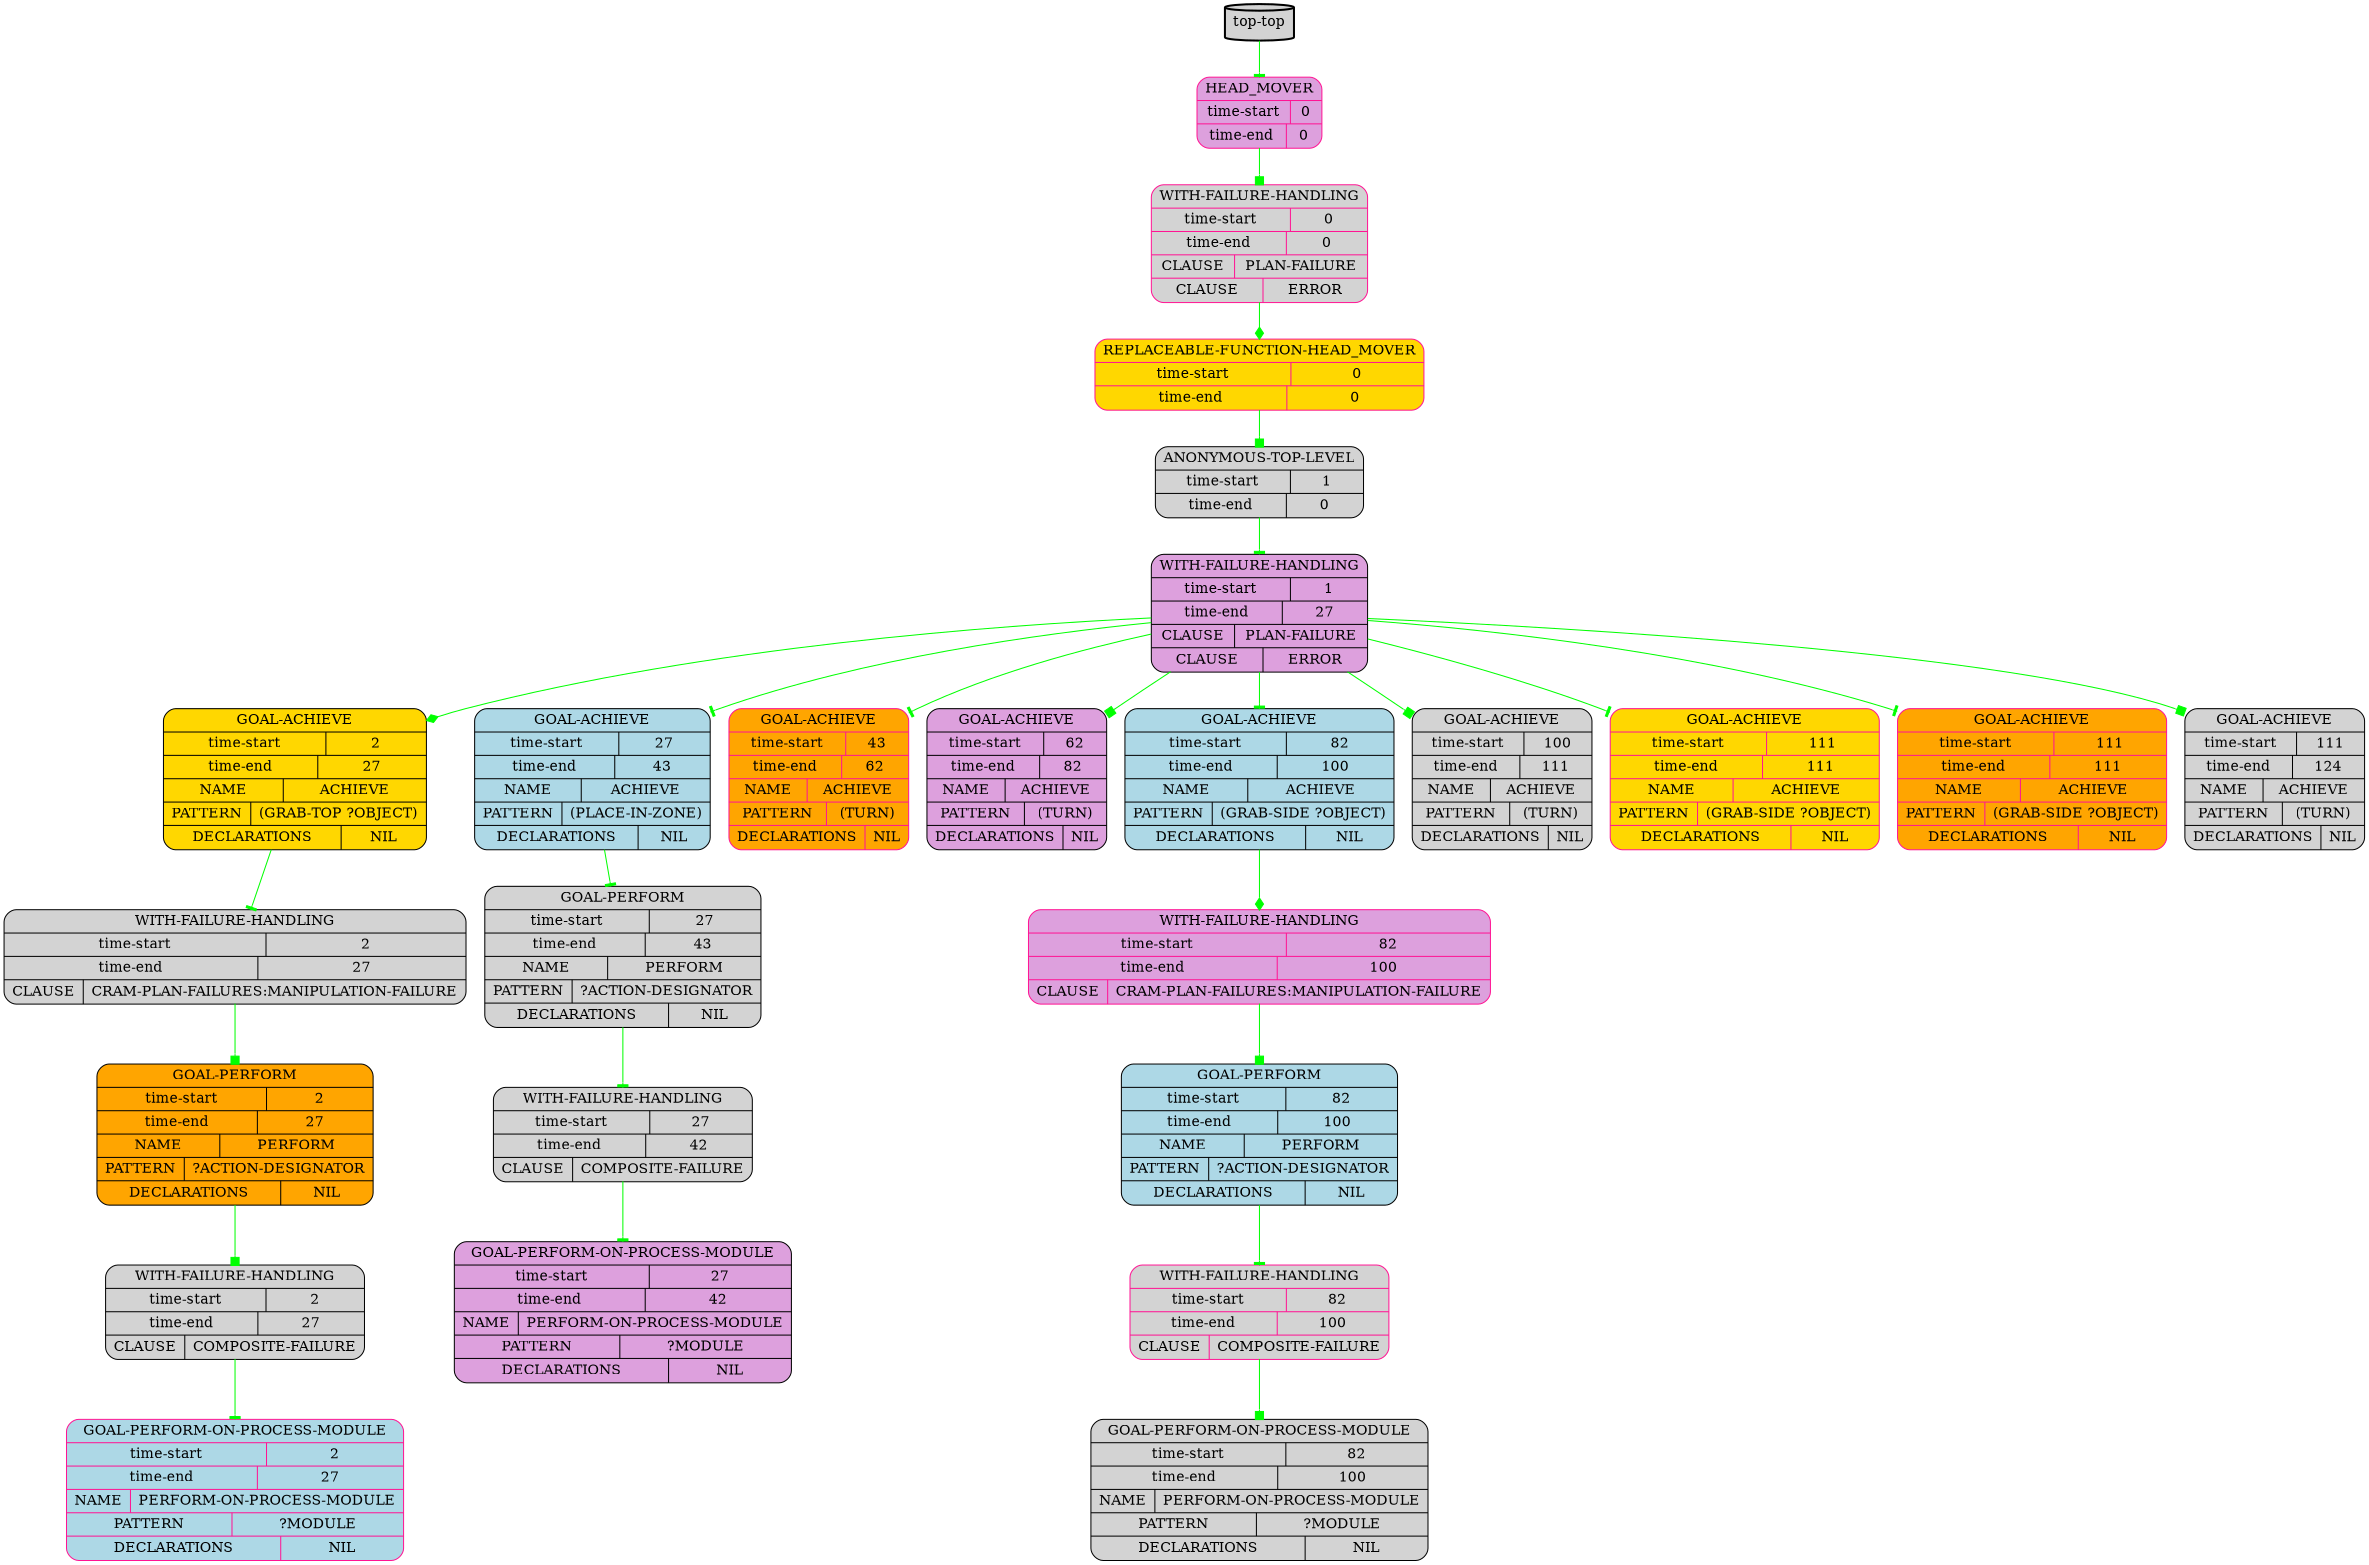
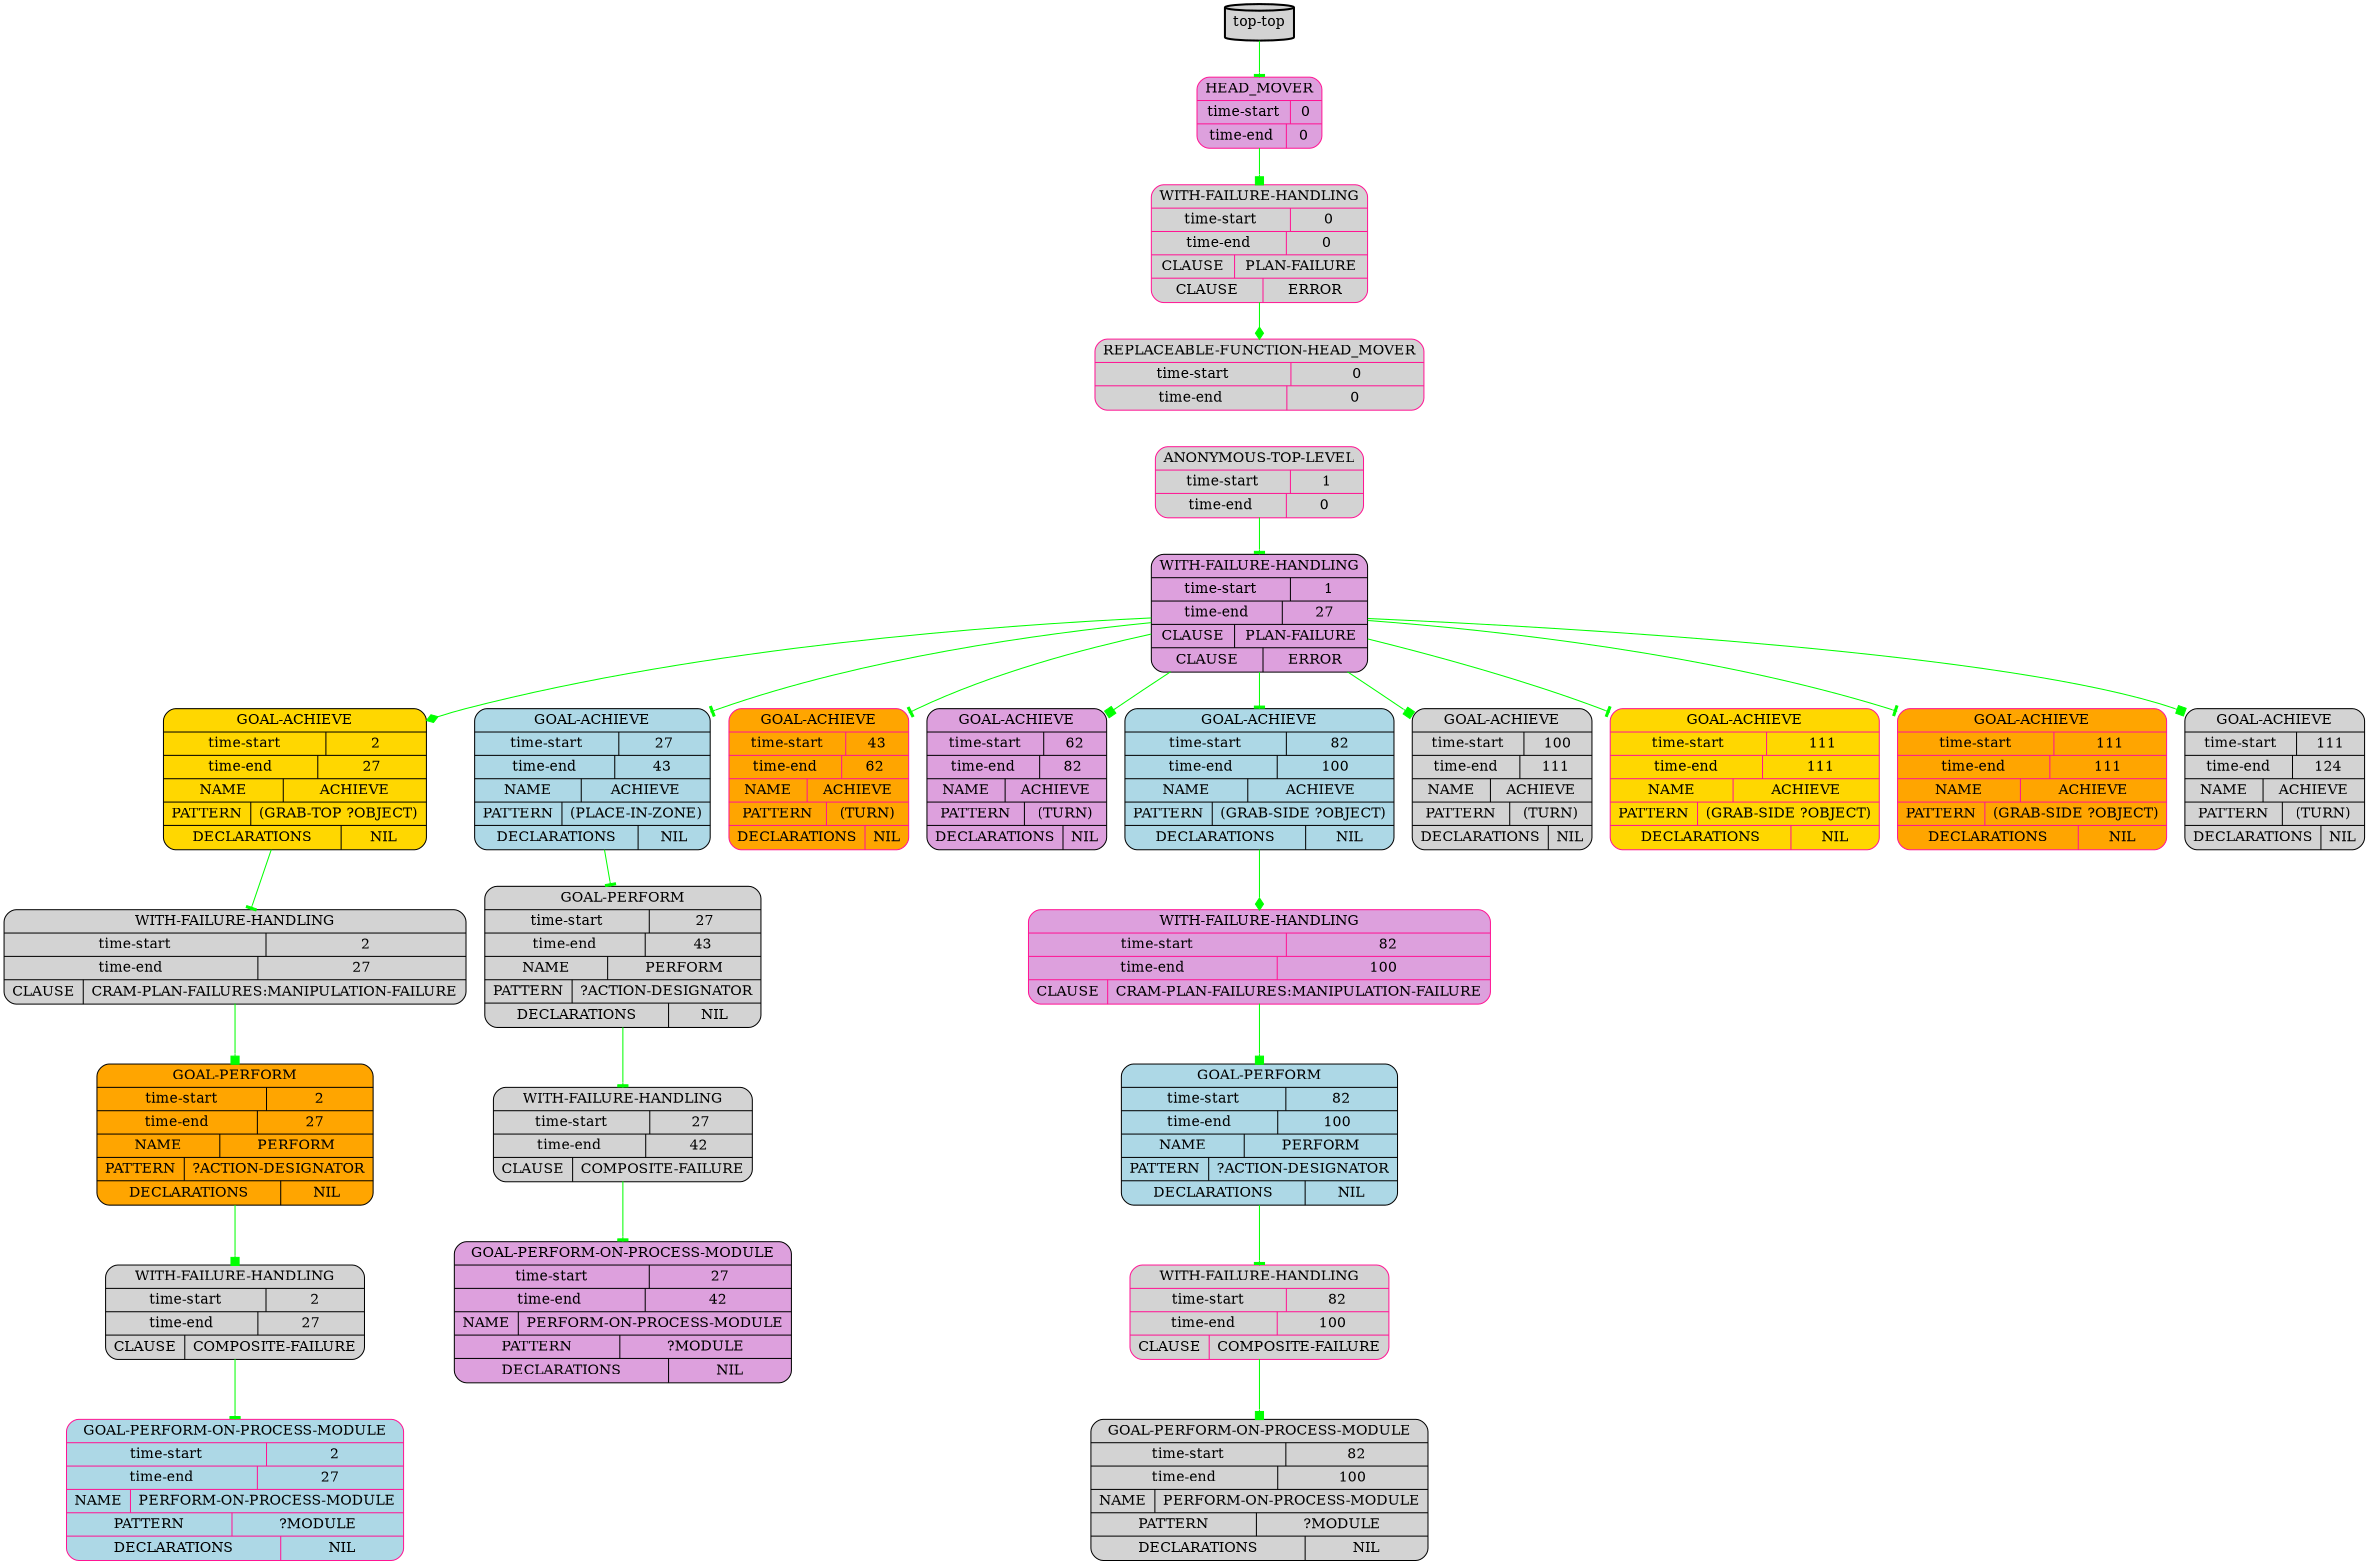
  digraph {
    node [color=black fillcolor=lightgrey shape=Mrecord style=filled]
    edge [arrowhead=tee color=green]
    n1 [label="top-top" shape=cylinder style="bold,filled"]
    n2 [color=deeppink fillcolor=plum label="{HEAD_MOVER|{time-start | 0}|{time-end | 0}}"]
    n3 [color=deeppink label="{WITH-FAILURE-HANDLING|{time-start | 0}|{time-end | 0}|{CLAUSE | PLAN-FAILURE}|{CLAUSE | ERROR}}"]
-   n4 [color=deeppink fillcolor=gold label="{REPLACEABLE-FUNCTION-HEAD_MOVER|{time-start | 0}|{time-end | 0}}"]
-   n5 [label="{ANONYMOUS-TOP-LEVEL|{time-start | 1}|{time-end | 0}}"]
+   n4 [color=deeppink label="{REPLACEABLE-FUNCTION-HEAD_MOVER|{time-start | 0}|{time-end | 0}}"]
+   n5 [color=deeppink label="{ANONYMOUS-TOP-LEVEL|{time-start | 1}|{time-end | 0}}"]
    n6 [fillcolor=plum label="{WITH-FAILURE-HANDLING|{time-start | 1}|{time-end | 27}|{CLAUSE | PLAN-FAILURE}|{CLAUSE | ERROR}}"]
    n7 [fillcolor=gold label="{GOAL-ACHIEVE|{time-start | 2}|{time-end | 27}|{NAME | ACHIEVE}|{PATTERN | (GRAB-TOP ?OBJECT)}|{DECLARATIONS | NIL}}"]
    n8 [fillcolor=lightblue label="{GOAL-ACHIEVE|{time-start | 27}|{time-end | 43}|{NAME | ACHIEVE}|{PATTERN | (PLACE-IN-ZONE)}|{DECLARATIONS | NIL}}"]
    n9 [color=deeppink fillcolor=orange label="{GOAL-ACHIEVE|{time-start | 43}|{time-end | 62}|{NAME | ACHIEVE}|{PATTERN | (TURN)}|{DECLARATIONS | NIL}}"]
    n10 [fillcolor=plum label="{GOAL-ACHIEVE|{time-start | 62}|{time-end | 82}|{NAME | ACHIEVE}|{PATTERN | (TURN)}|{DECLARATIONS | NIL}}"]
    n11 [fillcolor=lightblue label="{GOAL-ACHIEVE|{time-start | 82}|{time-end | 100}|{NAME | ACHIEVE}|{PATTERN | (GRAB-SIDE ?OBJECT)}|{DECLARATIONS | NIL}}"]
    n12 [label="{GOAL-ACHIEVE|{time-start | 100}|{time-end | 111}|{NAME | ACHIEVE}|{PATTERN | (TURN)}|{DECLARATIONS | NIL}}"]
    n13 [color=deeppink fillcolor=gold label="{GOAL-ACHIEVE|{time-start | 111}|{time-end | 111}|{NAME | ACHIEVE}|{PATTERN | (GRAB-SIDE ?OBJECT)}|{DECLARATIONS | NIL}}"]
    n14 [color=deeppink fillcolor=orange label="{GOAL-ACHIEVE|{time-start | 111}|{time-end | 111}|{NAME | ACHIEVE}|{PATTERN | (GRAB-SIDE ?OBJECT)}|{DECLARATIONS | NIL}}"]
    n15 [label="{GOAL-ACHIEVE|{time-start | 111}|{time-end | 124}|{NAME | ACHIEVE}|{PATTERN | (TURN)}|{DECLARATIONS | NIL}}"]
    n16 [label="{WITH-FAILURE-HANDLING|{time-start | 2}|{time-end | 27}|{CLAUSE | CRAM-PLAN-FAILURES:MANIPULATION-FAILURE}}"]
    n17 [label="{GOAL-PERFORM|{time-start | 27}|{time-end | 43}|{NAME | PERFORM}|{PATTERN | ?ACTION-DESIGNATOR}|{DECLARATIONS | NIL}}"]
    n18 [color=deeppink fillcolor=plum label="{WITH-FAILURE-HANDLING|{time-start | 82}|{time-end | 100}|{CLAUSE | CRAM-PLAN-FAILURES:MANIPULATION-FAILURE}}"]
    n19 [fillcolor=orange label="{GOAL-PERFORM|{time-start | 2}|{time-end | 27}|{NAME | PERFORM}|{PATTERN | ?ACTION-DESIGNATOR}|{DECLARATIONS | NIL}}"]
    n20 [label="{WITH-FAILURE-HANDLING|{time-start | 2}|{time-end | 27}|{CLAUSE | COMPOSITE-FAILURE}}"]
    n21 [color=deeppink fillcolor=lightblue label="{GOAL-PERFORM-ON-PROCESS-MODULE|{time-start | 2}|{time-end | 27}|{NAME | PERFORM-ON-PROCESS-MODULE}|{PATTERN | ?MODULE}|{DECLARATIONS | NIL}}"]
    n22 [label="{WITH-FAILURE-HANDLING|{time-start | 27}|{time-end | 42}|{CLAUSE | COMPOSITE-FAILURE}}"]
    n23 [fillcolor=plum label="{GOAL-PERFORM-ON-PROCESS-MODULE|{time-start | 27}|{time-end | 42}|{NAME | PERFORM-ON-PROCESS-MODULE}|{PATTERN | ?MODULE}|{DECLARATIONS | NIL}}"]
    n24 [fillcolor=lightblue label="{GOAL-PERFORM|{time-start | 82}|{time-end | 100}|{NAME | PERFORM}|{PATTERN | ?ACTION-DESIGNATOR}|{DECLARATIONS | NIL}}"]
    n25 [color=deeppink label="{WITH-FAILURE-HANDLING|{time-start | 82}|{time-end | 100}|{CLAUSE | COMPOSITE-FAILURE}}"]
    n26 [label="{GOAL-PERFORM-ON-PROCESS-MODULE|{time-start | 82}|{time-end | 100}|{NAME | PERFORM-ON-PROCESS-MODULE}|{PATTERN | ?MODULE}|{DECLARATIONS | NIL}}"]
    n1 -> n2
    n2 -> n3 [arrowhead=box]
    n3 -> n4 [arrowhead=diamond]
-   n4 -> n5 [arrowhead=box]
    n5 -> n6
    n6 -> n7 [arrowhead=diamond]
    n6 -> n8
    n6 -> n9
    n6 -> n10 [arrowhead=box]
    n6 -> n11
    n6 -> n12 [arrowhead=box]
    n6 -> n13
    n6 -> n14
    n6 -> n15 [arrowhead=box]
    n7 -> n16
    n8 -> n17
    n11 -> n18 [arrowhead=diamond]
    n16 -> n19 [arrowhead=box]
    n17 -> n22
    n18 -> n24 [arrowhead=box]
    n19 -> n20 [arrowhead=box]
    n20 -> n21
    n22 -> n23
    n24 -> n25
    n25 -> n26 [arrowhead=box]
  }
